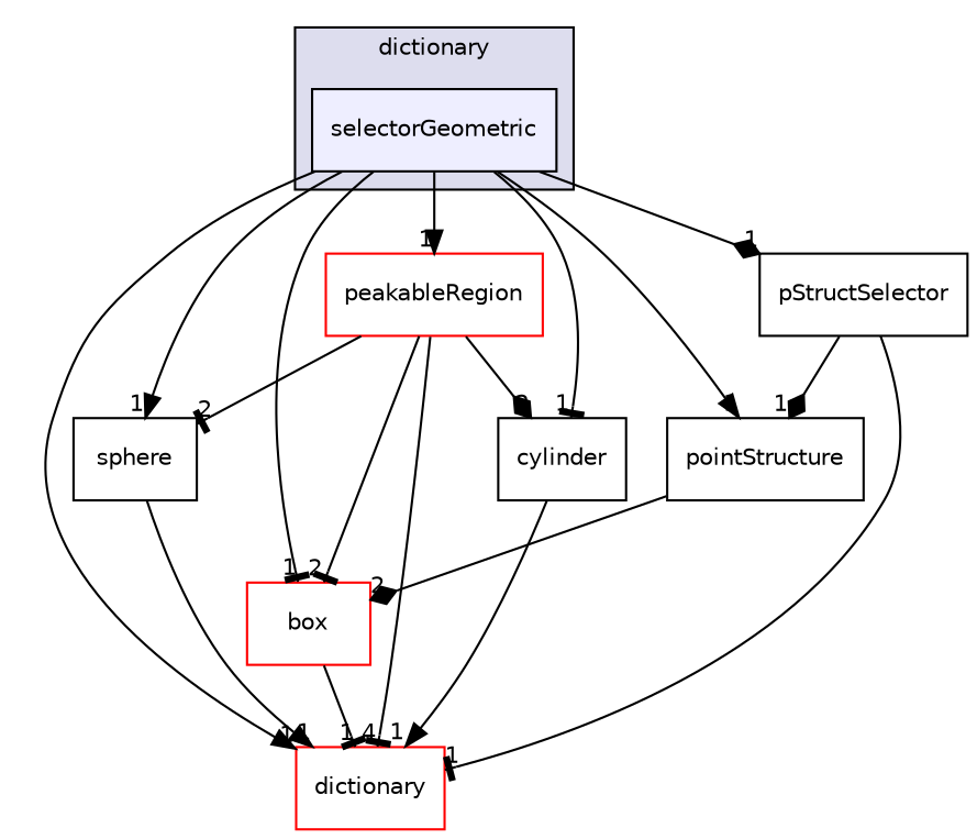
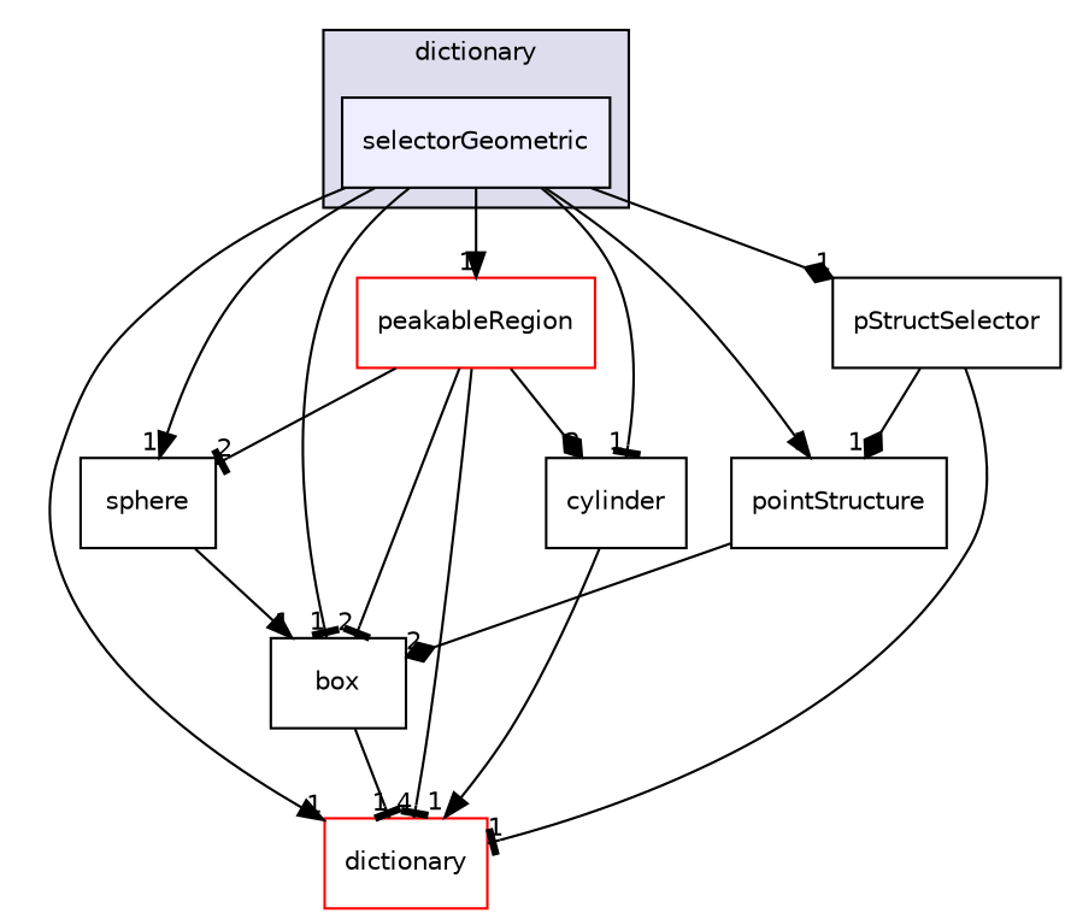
  digraph {
    compound=true
    node [fontname=Helvetica fontsize=10 shape=box]
    edge [arrowhead=tee headlabel=1 labeldistance=1.5 labelfontname=Helvetica labelfontsize=10]
    n1 [fillcolor="#eeeeff" label=selectorGeometric pencolor=black style=filled]
    n2 [color=black fillcolor=white label=pointStructure style=filled]
    n3 [label=sphere]
-   n4 [label=box color=red]
+   n4 [label=box]
    n5 [color=red fillcolor=white label=peakableRegion style=filled]
    n6 [label=pStructSelector]
    n7 [label=cylinder]
    n8 [color=red fillcolor=white label=dictionary style=filled]
    subgraph cluster_1 {
      bgcolor="#ddddee"
      fontname=Helvetica
      fontsize=10
      label=dictionary
      pencolor=black
      n1
    }
    n1 -> n2 [arrowhead=normal]
    n1 -> n3 [arrowhead=normal]
    n1 -> n4
    n1 -> n5 [arrowhead=normal]
    n1 -> n6 [arrowhead=diamond]
    n1 -> n7
    n1 -> n8 [arrowhead=normal]
    n2 -> n4 [arrowhead=diamond headlabel=2]
-   n3 -> n8 [arrowhead=normal]
+   n3 -> n4 [arrowhead=normal]
    n4 -> n8
    n5 -> n3 [headlabel=2]
    n5 -> n4 [headlabel=2]
    n5 -> n7 [arrowhead=diamond headlabel=2]
    n5 -> n8 [headlabel=4]
    n6 -> n2 [arrowhead=diamond]
    n6 -> n8
    n7 -> n8 [arrowhead=normal]
  }
